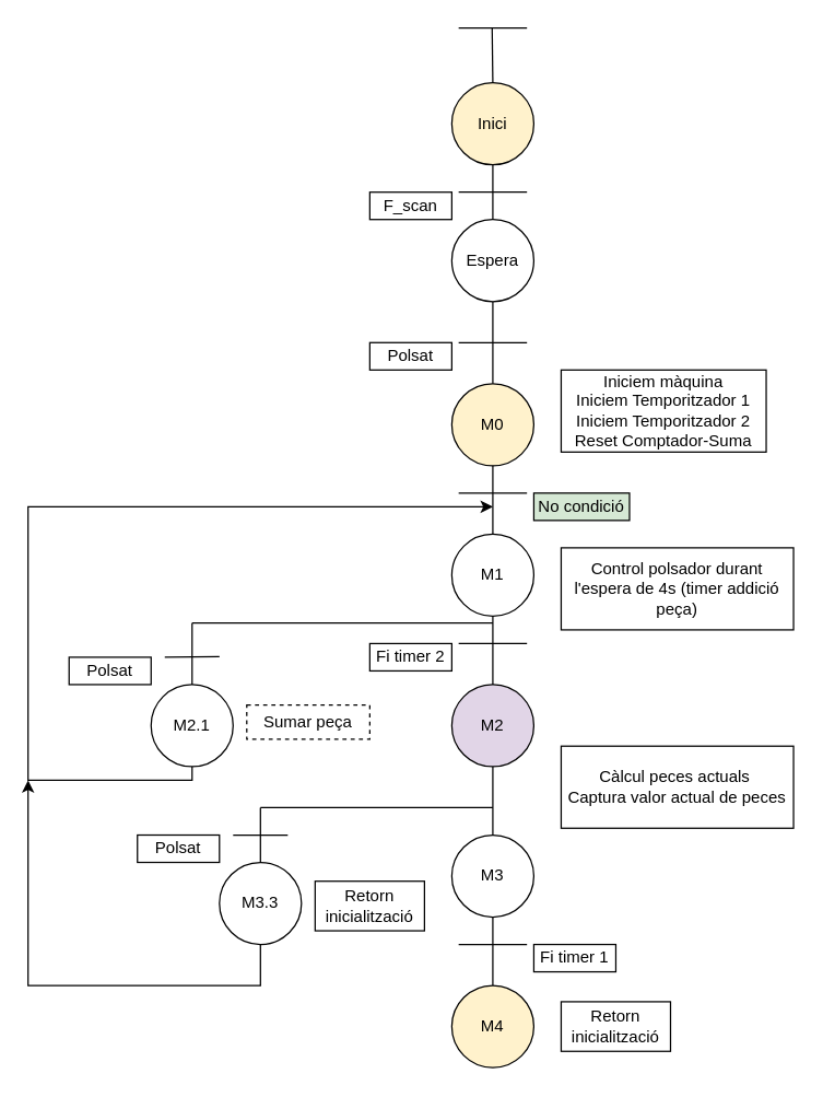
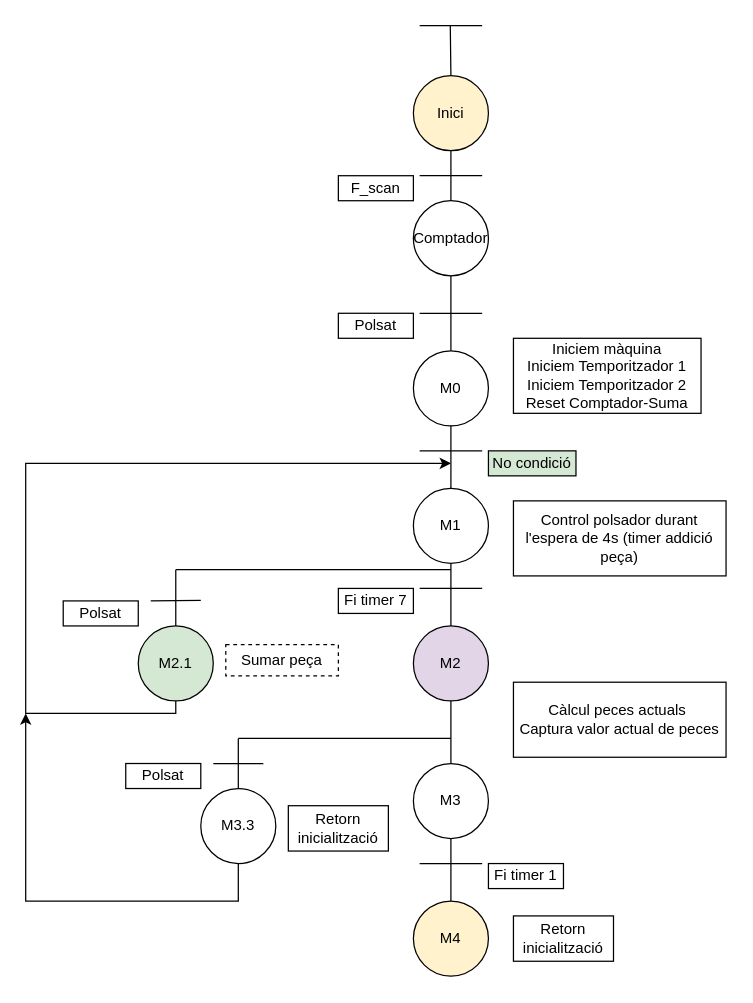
  <mxCell id="0" />
  <mxCell id="1" parent="0" />
- <mxCell id="2" value="M0" style="ellipse;whiteSpace=wrap;html=1;aspect=fixed;fillColor=#fff2cc;" vertex="1" parent="1"><mxGeometry x="330" y="280" width="60" height="60" as="geometry" /></mxCell>
+ <mxCell id="2" value="M0" style="ellipse;whiteSpace=wrap;html=1;aspect=fixed;" vertex="1" parent="1"><mxGeometry x="330" y="280" width="60" height="60" as="geometry" /></mxCell>
  <mxCell id="3" value="" style="endArrow=none;html=1;entryX=0.5;entryY=1;entryDx=0;entryDy=0;" edge="1" parent="1" target="2"><mxGeometry width="50" height="50" relative="1" as="geometry"><mxPoint x="360" y="390" as="sourcePoint" /><mxPoint x="480" y="500" as="targetPoint" /></mxGeometry></mxCell>
  <mxCell id="4" value="M1" style="ellipse;whiteSpace=wrap;html=1;aspect=fixed;" vertex="1" parent="1"><mxGeometry x="330" y="390" width="60" height="60" as="geometry" /></mxCell>
  <mxCell id="5" value="M2" style="ellipse;whiteSpace=wrap;html=1;aspect=fixed;fillColor=#e1d5e7;" vertex="1" parent="1"><mxGeometry x="330" y="500" width="60" height="60" as="geometry" /></mxCell>
  <mxCell id="6" value="M3" style="ellipse;whiteSpace=wrap;html=1;aspect=fixed;" vertex="1" parent="1"><mxGeometry x="330" y="610" width="60" height="60" as="geometry" /></mxCell>
  <mxCell id="7" value="M4" style="ellipse;whiteSpace=wrap;html=1;aspect=fixed;fillColor=#fff2cc;" vertex="1" parent="1"><mxGeometry x="330" y="720" width="60" height="60" as="geometry" /></mxCell>
  <mxCell id="8" value="" style="endArrow=none;html=1;" edge="1" parent="1"><mxGeometry width="50" height="50" relative="1" as="geometry"><mxPoint x="335" y="360" as="sourcePoint" /><mxPoint x="385" y="360" as="targetPoint" /></mxGeometry></mxCell>
  <mxCell id="9" value="" style="endArrow=none;html=1;entryX=0.5;entryY=1;entryDx=0;entryDy=0;" edge="1" parent="1"><mxGeometry width="50" height="50" relative="1" as="geometry"><mxPoint x="360" y="500" as="sourcePoint" /><mxPoint x="360" y="450" as="targetPoint" /></mxGeometry></mxCell>
  <mxCell id="10" value="" style="endArrow=none;html=1;" edge="1" parent="1"><mxGeometry width="50" height="50" relative="1" as="geometry"><mxPoint x="335" y="470" as="sourcePoint" /><mxPoint x="385" y="470" as="targetPoint" /></mxGeometry></mxCell>
  <mxCell id="11" value="" style="endArrow=none;html=1;entryX=0.5;entryY=1;entryDx=0;entryDy=0;" edge="1" parent="1"><mxGeometry width="50" height="50" relative="1" as="geometry"><mxPoint x="360" y="610" as="sourcePoint" /><mxPoint x="360" y="560" as="targetPoint" /></mxGeometry></mxCell>
  <mxCell id="12" value="" style="endArrow=none;html=1;" edge="1" parent="1"><mxGeometry width="50" height="50" relative="1" as="geometry"><mxPoint x="170" y="610" as="sourcePoint" /><mxPoint x="210" y="610" as="targetPoint" /></mxGeometry></mxCell>
  <mxCell id="13" value="" style="endArrow=none;html=1;entryX=0.5;entryY=1;entryDx=0;entryDy=0;" edge="1" parent="1"><mxGeometry width="50" height="50" relative="1" as="geometry"><mxPoint x="360" y="720" as="sourcePoint" /><mxPoint x="360" y="670" as="targetPoint" /></mxGeometry></mxCell>
  <mxCell id="14" value="" style="endArrow=none;html=1;" edge="1" parent="1"><mxGeometry width="50" height="50" relative="1" as="geometry"><mxPoint x="335" y="690" as="sourcePoint" /><mxPoint x="385" y="690" as="targetPoint" /></mxGeometry></mxCell>
  <mxCell id="15" value="Iniciem màquina&lt;br&gt;Iniciem Temporitzador 1&lt;br&gt;Iniciem Temporitzador 2&lt;br&gt;Reset Comptador-Suma" style="rounded=0;whiteSpace=wrap;html=1;" vertex="1" parent="1"><mxGeometry x="410" y="270" width="150" height="60" as="geometry" /></mxCell>
  <mxCell id="16" value="Control polsador durant l'espera de 4s (timer addició peça)" style="rounded=0;whiteSpace=wrap;html=1;" vertex="1" parent="1"><mxGeometry x="410" y="400" width="170" height="60" as="geometry" /></mxCell>
  <mxCell id="17" value="Càlcul peces actuals&amp;nbsp;&lt;br&gt;Captura valor actual de peces" style="rounded=0;whiteSpace=wrap;html=1;" vertex="1" parent="1"><mxGeometry x="410" y="545" width="170" height="60" as="geometry" /></mxCell>
  <mxCell id="18" value="" style="endArrow=none;html=1;" edge="1" parent="1"><mxGeometry width="50" height="50" relative="1" as="geometry"><mxPoint x="190" y="590" as="sourcePoint" /><mxPoint x="360" y="590" as="targetPoint" /></mxGeometry></mxCell>
  <mxCell id="19" value="" style="endArrow=none;html=1;" edge="1" parent="1"><mxGeometry width="50" height="50" relative="1" as="geometry"><mxPoint x="190" y="630" as="sourcePoint" /><mxPoint x="190" y="590" as="targetPoint" /></mxGeometry></mxCell>
  <mxCell id="20" value="" style="endArrow=none;html=1;" edge="1" parent="1"><mxGeometry width="50" height="50" relative="1" as="geometry"><mxPoint x="140" y="455" as="sourcePoint" /><mxPoint x="360" y="455" as="targetPoint" /></mxGeometry></mxCell>
  <mxCell id="21" value="" style="endArrow=none;html=1;entryX=0.5;entryY=1;entryDx=0;entryDy=0;" edge="1" parent="1"><mxGeometry width="50" height="50" relative="1" as="geometry"><mxPoint x="140" y="505" as="sourcePoint" /><mxPoint x="140" y="455" as="targetPoint" /></mxGeometry></mxCell>
  <mxCell id="22" value="" style="endArrow=none;html=1;" edge="1" parent="1"><mxGeometry width="50" height="50" relative="1" as="geometry"><mxPoint x="120" y="480" as="sourcePoint" /><mxPoint x="160" y="479.58" as="targetPoint" /></mxGeometry></mxCell>
  <mxCell id="23" style="edgeStyle=orthogonalEdgeStyle;rounded=0;orthogonalLoop=1;jettySize=auto;html=1;" edge="1" parent="1" source="24"><mxGeometry relative="1" as="geometry"><mxPoint x="360" y="370" as="targetPoint" /><Array as="points"><mxPoint x="140" y="570" /><mxPoint x="20" y="570" /><mxPoint x="20" y="370" /></Array></mxGeometry></mxCell>
- <mxCell id="24" value="M2.1" style="ellipse;whiteSpace=wrap;html=1;aspect=fixed;" vertex="1" parent="1"><mxGeometry x="110" y="500" width="60" height="60" as="geometry" /></mxCell>
+ <mxCell id="24" value="M2.1" style="ellipse;whiteSpace=wrap;html=1;aspect=fixed;fillColor=#d5e8d4;" vertex="1" parent="1"><mxGeometry x="110" y="500" width="60" height="60" as="geometry" /></mxCell>
  <mxCell id="25" value="Sumar peça" style="rounded=0;whiteSpace=wrap;html=1;dashed=1;" vertex="1" parent="1"><mxGeometry x="180" y="515" width="90" height="25" as="geometry" /></mxCell>
  <mxCell id="26" value="Polsat" style="rounded=0;whiteSpace=wrap;html=1;" vertex="1" parent="1"><mxGeometry x="50" y="480" width="60" height="20" as="geometry" /></mxCell>
- <mxCell id="27" value="Fi timer 2" style="rounded=0;whiteSpace=wrap;html=1;" vertex="1" parent="1"><mxGeometry x="270" y="470" width="60" height="20" as="geometry" /></mxCell>
+ <mxCell id="27" value="Fi timer 7" style="rounded=0;whiteSpace=wrap;html=1;" vertex="1" parent="1"><mxGeometry x="270" y="470" width="60" height="20" as="geometry" /></mxCell>
  <mxCell id="28" value="No condició" style="rounded=0;whiteSpace=wrap;html=1;fillColor=#d5e8d4;" vertex="1" parent="1"><mxGeometry x="390" y="360" width="70" height="20" as="geometry" /></mxCell>
  <mxCell id="29" value="Polsat" style="rounded=0;whiteSpace=wrap;html=1;" vertex="1" parent="1"><mxGeometry x="100" y="610" width="60" height="20" as="geometry" /></mxCell>
  <mxCell id="30" style="edgeStyle=orthogonalEdgeStyle;rounded=0;orthogonalLoop=1;jettySize=auto;html=1;" edge="1" parent="1" source="31"><mxGeometry relative="1" as="geometry"><mxPoint x="20" y="570" as="targetPoint" /><Array as="points"><mxPoint x="190" y="720" /><mxPoint x="20" y="720" /></Array></mxGeometry></mxCell>
  <mxCell id="31" value="M3.3" style="ellipse;whiteSpace=wrap;html=1;aspect=fixed;" vertex="1" parent="1"><mxGeometry x="160" y="630" width="60" height="60" as="geometry" /></mxCell>
  <mxCell id="32" value="Fi timer 1" style="rounded=0;whiteSpace=wrap;html=1;" vertex="1" parent="1"><mxGeometry x="390" y="690" width="60" height="20" as="geometry" /></mxCell>
  <mxCell id="33" value="Retorn inicialització" style="rounded=0;whiteSpace=wrap;html=1;" vertex="1" parent="1"><mxGeometry x="230" y="643.75" width="80" height="36.25" as="geometry" /></mxCell>
  <mxCell id="34" value="Retorn inicialització" style="rounded=0;whiteSpace=wrap;html=1;" vertex="1" parent="1"><mxGeometry x="410" y="731.87" width="80" height="36.25" as="geometry" /></mxCell>
  <mxCell id="35" value="" style="endArrow=none;html=1;" edge="1" parent="1"><mxGeometry width="50" height="50" relative="1" as="geometry"><mxPoint x="360" y="280" as="sourcePoint" /><mxPoint x="360" y="200" as="targetPoint" /></mxGeometry></mxCell>
  <mxCell id="36" value="" style="endArrow=none;html=1;" edge="1" parent="1"><mxGeometry width="50" height="50" relative="1" as="geometry"><mxPoint x="335" y="250" as="sourcePoint" /><mxPoint x="385" y="250" as="targetPoint" /></mxGeometry></mxCell>
  <mxCell id="37" value="Polsat" style="rounded=0;whiteSpace=wrap;html=1;" vertex="1" parent="1"><mxGeometry x="270" y="250" width="60" height="20" as="geometry" /></mxCell>
- <mxCell id="38" value="Espera" style="ellipse;whiteSpace=wrap;html=1;aspect=fixed;" vertex="1" parent="1"><mxGeometry x="330" y="160" width="60" height="60" as="geometry" /></mxCell>
+ <mxCell id="38" value="Comptador" style="ellipse;whiteSpace=wrap;html=1;aspect=fixed;" vertex="1" parent="1"><mxGeometry x="330" y="160" width="60" height="60" as="geometry" /></mxCell>
  <mxCell id="39" value="Inici" style="ellipse;whiteSpace=wrap;html=1;aspect=fixed;fillColor=#fff2cc;" vertex="1" parent="1"><mxGeometry x="330" y="60" width="60" height="60" as="geometry" /></mxCell>
  <mxCell id="40" value="" style="endArrow=none;html=1;entryX=0.5;entryY=1;entryDx=0;entryDy=0;" edge="1" parent="1" target="39"><mxGeometry width="50" height="50" relative="1" as="geometry"><mxPoint x="360" y="160" as="sourcePoint" /><mxPoint x="360" y="130" as="targetPoint" /></mxGeometry></mxCell>
  <mxCell id="41" value="" style="endArrow=none;html=1;" edge="1" parent="1"><mxGeometry width="50" height="50" relative="1" as="geometry"><mxPoint x="360" y="60" as="sourcePoint" /><mxPoint x="359.5" y="20" as="targetPoint" /></mxGeometry></mxCell>
  <mxCell id="42" value="" style="endArrow=none;html=1;" edge="1" parent="1"><mxGeometry width="50" height="50" relative="1" as="geometry"><mxPoint x="335" y="140" as="sourcePoint" /><mxPoint x="385" y="140" as="targetPoint" /></mxGeometry></mxCell>
  <mxCell id="43" value="F_scan" style="rounded=0;whiteSpace=wrap;html=1;" vertex="1" parent="1"><mxGeometry x="270" y="140" width="60" height="20" as="geometry" /></mxCell>
  <mxCell id="44" value="" style="endArrow=none;html=1;" edge="1" parent="1"><mxGeometry width="50" height="50" relative="1" as="geometry"><mxPoint x="335" y="20" as="sourcePoint" /><mxPoint x="385" y="20" as="targetPoint" /></mxGeometry></mxCell>
